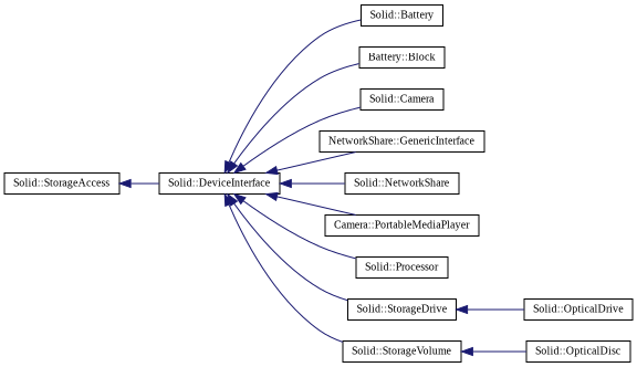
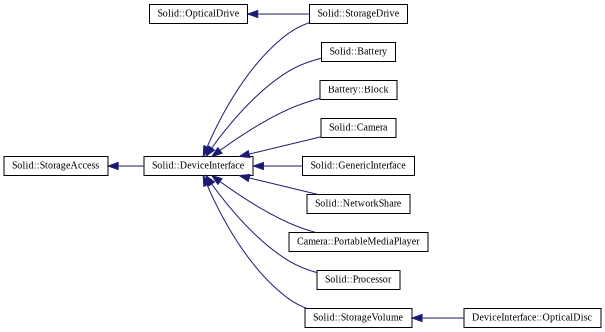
  digraph {
    fontname="Liberation Serif"
    rankdir=LR
    node [color=black fillcolor=white fontname="Liberation Serif" fontsize=10 shape=record style=filled]
    edge [color=midnightblue dir=back fontname="Liberation Serif" fontsize=10 labelfontname=Helvetica labelfontsize=10 style=solid]
    n1 [height=0.2 label="Solid::DeviceInterface" width=0.4]
    n2 [height=0.2 label="Solid::Battery" width=0.4]
    n3 [height=0.2 label="Battery::Block" width=0.4]
    n4 [height=0.2 label="Solid::Camera" width=0.4]
-   n5 [height=0.2 label="NetworkShare::GenericInterface" width=0.4]
+   n5 [height=0.2 label="Solid::GenericInterface" width=0.4]
    n6 [height=0.2 label="Solid::NetworkShare" width=0.4]
    n7 [height=0.2 label="Camera::PortableMediaPlayer" width=0.4]
    n8 [height=0.2 label="Solid::Processor" width=0.4]
    n9 [height=0.2 label="Solid::StorageDrive" width=0.4]
    n10 [height=0.2 label="Solid::StorageVolume" width=0.4]
    n11 [height=0.2 label="Solid::StorageAccess" width=0.4]
    n12 [height=0.2 label="Solid::OpticalDrive" width=0.4]
-   n13 [height=0.2 label="Solid::OpticalDisc" width=0.4]
+   n13 [height=0.2 label="DeviceInterface::OpticalDisc" width=0.4]
    n1 -> n2
    n1 -> n3
    n1 -> n4
    n1 -> n5
    n1 -> n6
    n1 -> n7
    n1 -> n8
    n1 -> n9
    n1 -> n10
-   n9 -> n12
+   n12 -> n9
    n10 -> n13
    n11 -> n1
  }
